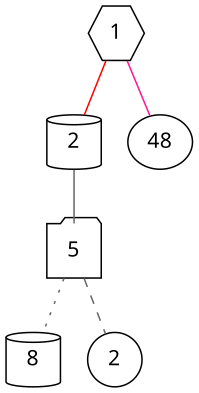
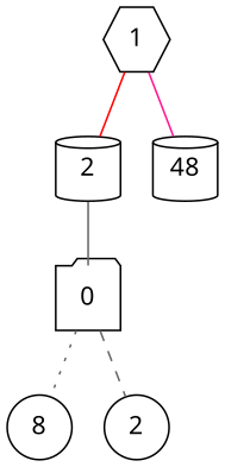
  graph {
    fontname="Noto Sans"
    ordering=out
    node [fontname="Noto Sans" shape=cylinder]
    edge [color=gray40 fontname="Noto Sans" style=solid]
    1 [shape=hexagon width=0.5]
    2 [width=0.5]
-   n3 [label=48 shape=ellipse width=0.5]
-   5 [shape=folder width=0.5]
-   n5 [label=8 width=0.5]
+   n3 [label=48 width=0.5]
+   5 [shape=folder width=0.5 label=0]
+   n5 [label=8 shape=ellipse width=0.5]
    n6 [label=2 shape=ellipse width=0.5]
    1 -- 2 [color=red]
    1 -- n3 [color=deeppink]
    2 -- 5
    5 -- n5 [style=dotted]
    5 -- n6 [style=dashed]
  }
